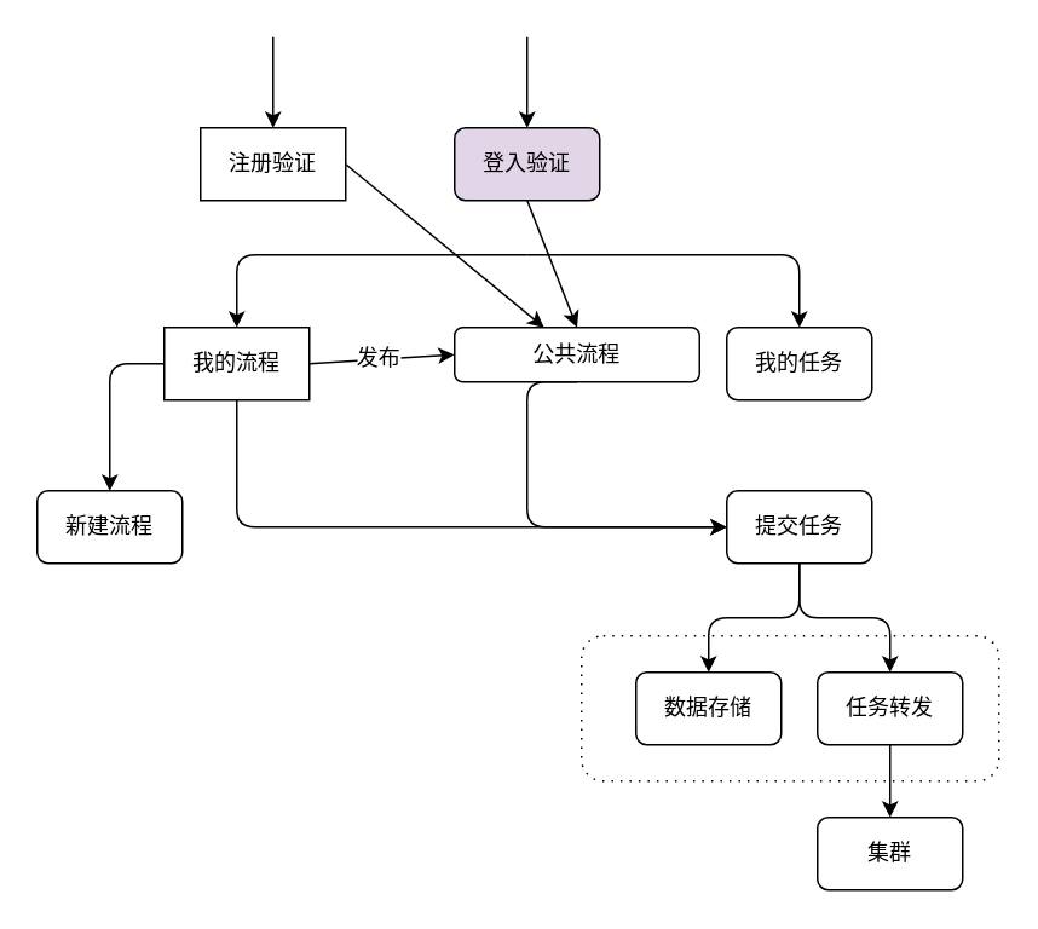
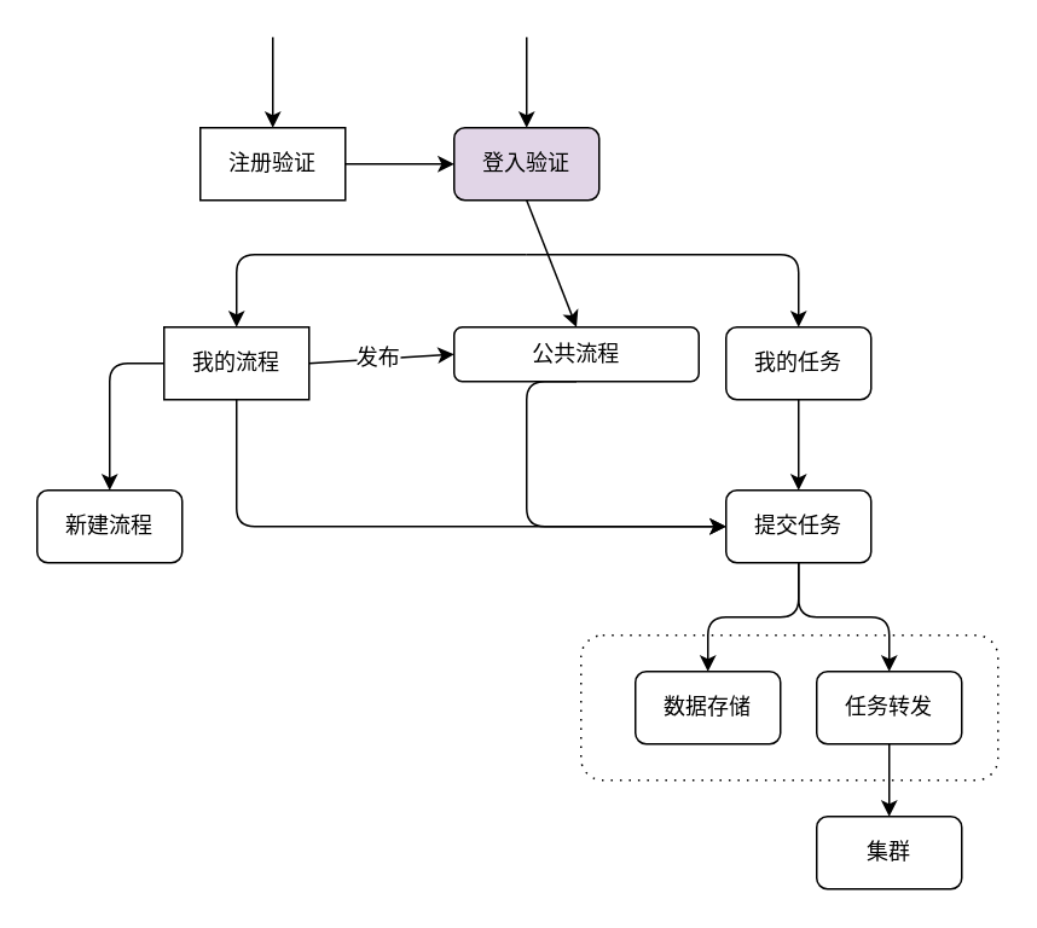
  <mxCell id="0" />
  <mxCell id="1" parent="0" />
  <mxCell id="2" value="" style="shape=ext;rounded=1;html=1;whiteSpace=wrap;dashed=1;dashPattern=1 4;" vertex="1" parent="1"><mxGeometry x="320" y="350" width="230" height="80" as="geometry" /></mxCell>
  <mxCell id="3" value="登入验证" style="rounded=1;whiteSpace=wrap;html=1;fillColor=#e1d5e7;" vertex="1" parent="1"><mxGeometry x="250" y="70" width="80" height="40" as="geometry" /></mxCell>
  <mxCell id="4" value="注册验证" style="whiteSpace=wrap;html=1;rounded=0;" vertex="1" parent="1"><mxGeometry x="110" y="70" width="80" height="40" as="geometry" /></mxCell>
  <mxCell id="5" value="" style="endArrow=classic;html=1;entryX=0.5;entryY=0;entryDx=0;entryDy=0;" edge="1" parent="1" target="3"><mxGeometry width="50" height="50" relative="1" as="geometry"><mxPoint x="290" y="20" as="sourcePoint" /><mxPoint x="90" y="140" as="targetPoint" /></mxGeometry></mxCell>
  <mxCell id="6" value="" style="endArrow=classic;html=1;entryX=0.5;entryY=0;entryDx=0;entryDy=0;" edge="1" parent="1" target="4"><mxGeometry width="50" height="50" relative="1" as="geometry"><mxPoint x="150" y="20" as="sourcePoint" /><mxPoint x="170" y="-30" as="targetPoint" /></mxGeometry></mxCell>
- <mxCell id="7" value="" style="endArrow=classic;html=1;exitX=1;exitY=0.5;exitDx=0;exitDy=0;" edge="1" parent="1" source="4" target="9"><mxGeometry width="50" height="50" relative="1" as="geometry"><mxPoint x="130" y="300" as="sourcePoint" /><mxPoint x="180" y="250" as="targetPoint" /></mxGeometry></mxCell>
+ <mxCell id="7" value="" style="endArrow=classic;html=1;exitX=1;exitY=0.5;exitDx=0;exitDy=0;entryX=0;entryY=0.5;entryDx=0;entryDy=0;" edge="1" parent="1" source="4" target="3"><mxGeometry width="50" height="50" relative="1" as="geometry"><mxPoint x="130" y="300" as="sourcePoint" /><mxPoint x="180" y="250" as="targetPoint" /></mxGeometry></mxCell>
  <mxCell id="8" value="我的流程" style="whiteSpace=wrap;html=1;rounded=0;" vertex="1" parent="1"><mxGeometry x="90" y="180" width="80" height="40" as="geometry" /></mxCell>
  <mxCell id="9" value="公共流程" style="rounded=1;whiteSpace=wrap;html=1;" vertex="1" parent="1"><mxGeometry x="250" y="180" width="135" height="30" as="geometry" /></mxCell>
  <mxCell id="10" value="我的任务" style="rounded=1;whiteSpace=wrap;html=1;" vertex="1" parent="1"><mxGeometry x="400" y="180" width="80" height="40" as="geometry" /></mxCell>
  <mxCell id="11" value="" style="endArrow=classic;html=1;entryX=0.5;entryY=0;entryDx=0;entryDy=0;exitX=0.5;exitY=1;exitDx=0;exitDy=0;" edge="1" parent="1" source="3" target="9"><mxGeometry width="50" height="50" relative="1" as="geometry"><mxPoint x="110" y="280" as="sourcePoint" /><mxPoint x="160" y="230" as="targetPoint" /></mxGeometry></mxCell>
  <mxCell id="12" value="" style="edgeStyle=segmentEdgeStyle;endArrow=classic;html=1;entryX=0.5;entryY=0;entryDx=0;entryDy=0;" edge="1" parent="1" target="8"><mxGeometry width="50" height="50" relative="1" as="geometry"><mxPoint x="290" y="140" as="sourcePoint" /><mxPoint x="160" y="240" as="targetPoint" /></mxGeometry></mxCell>
  <mxCell id="13" value="" style="edgeStyle=segmentEdgeStyle;endArrow=classic;html=1;entryX=0.5;entryY=0;entryDx=0;entryDy=0;" edge="1" parent="1" target="10"><mxGeometry width="50" height="50" relative="1" as="geometry"><mxPoint x="290" y="140" as="sourcePoint" /><mxPoint x="160" y="240" as="targetPoint" /></mxGeometry></mxCell>
  <mxCell id="14" value="" style="endArrow=classic;html=1;entryX=0;entryY=0.5;entryDx=0;entryDy=0;exitX=1;exitY=0.5;exitDx=0;exitDy=0;" edge="1" parent="1" source="8" target="9"><mxGeometry width="50" height="50" relative="1" as="geometry"><mxPoint x="110" y="290" as="sourcePoint" /><mxPoint x="160" y="240" as="targetPoint" /></mxGeometry></mxCell>
  <mxCell id="15" value="发布" style="text;html=1;resizable=0;points=[];align=center;verticalAlign=middle;labelBackgroundColor=#ffffff;" vertex="1" connectable="0" parent="14"><mxGeometry x="-0.05" y="1" relative="1" as="geometry"><mxPoint as="offset" /></mxGeometry></mxCell>
  <mxCell id="16" value="提交任务" style="rounded=1;whiteSpace=wrap;html=1;" vertex="1" parent="1"><mxGeometry x="400" y="270" width="80" height="40" as="geometry" /></mxCell>
+ <mxCell id="17" value="" style="endArrow=classic;html=1;entryX=0.5;entryY=0;entryDx=0;entryDy=0;exitX=0.5;exitY=1;exitDx=0;exitDy=0;" edge="1" parent="1" source="10" target="16"><mxGeometry width="50" height="50" relative="1" as="geometry"><mxPoint x="420" y="270" as="sourcePoint" /><mxPoint x="470" y="220" as="targetPoint" /></mxGeometry></mxCell>
  <mxCell id="18" value="" style="edgeStyle=segmentEdgeStyle;endArrow=classic;html=1;entryX=0;entryY=0.5;entryDx=0;entryDy=0;exitX=0.5;exitY=1;exitDx=0;exitDy=0;" edge="1" parent="1" source="9" target="16"><mxGeometry width="50" height="50" relative="1" as="geometry"><mxPoint x="90" y="380" as="sourcePoint" /><mxPoint x="140" y="330" as="targetPoint" /><Array as="points"><mxPoint x="290" y="290" /></Array></mxGeometry></mxCell>
  <mxCell id="19" value="" style="edgeStyle=segmentEdgeStyle;endArrow=classic;html=1;entryX=0;entryY=0.5;entryDx=0;entryDy=0;exitX=0.5;exitY=1;exitDx=0;exitDy=0;" edge="1" parent="1" source="8" target="16"><mxGeometry width="50" height="50" relative="1" as="geometry"><mxPoint x="90" y="380" as="sourcePoint" /><mxPoint x="140" y="330" as="targetPoint" /><Array as="points"><mxPoint x="130" y="290" /></Array></mxGeometry></mxCell>
  <mxCell id="20" value="数据存储" style="rounded=1;whiteSpace=wrap;html=1;" vertex="1" parent="1"><mxGeometry x="350" y="370" width="80" height="40" as="geometry" /></mxCell>
  <mxCell id="21" value="任务转发" style="rounded=1;whiteSpace=wrap;html=1;" vertex="1" parent="1"><mxGeometry x="450" y="370" width="80" height="40" as="geometry" /></mxCell>
  <mxCell id="22" value="" style="edgeStyle=elbowEdgeStyle;elbow=vertical;endArrow=classic;html=1;entryX=0.5;entryY=0;entryDx=0;entryDy=0;exitX=0.5;exitY=1;exitDx=0;exitDy=0;" edge="1" parent="1" source="16" target="20"><mxGeometry width="50" height="50" relative="1" as="geometry"><mxPoint x="90" y="480" as="sourcePoint" /><mxPoint x="140" y="430" as="targetPoint" /></mxGeometry></mxCell>
  <mxCell id="23" value="" style="edgeStyle=elbowEdgeStyle;elbow=vertical;endArrow=classic;html=1;entryX=0.5;entryY=0;entryDx=0;entryDy=0;" edge="1" parent="1" target="21"><mxGeometry width="50" height="50" relative="1" as="geometry"><mxPoint x="440" y="310" as="sourcePoint" /><mxPoint x="610" y="310" as="targetPoint" /></mxGeometry></mxCell>
  <mxCell id="24" value="集群" style="rounded=1;whiteSpace=wrap;html=1;" vertex="1" parent="1"><mxGeometry x="450" y="450" width="80" height="40" as="geometry" /></mxCell>
  <mxCell id="25" value="" style="endArrow=classic;html=1;entryX=0.5;entryY=0;entryDx=0;entryDy=0;" edge="1" parent="1" source="21" target="24"><mxGeometry width="50" height="50" relative="1" as="geometry"><mxPoint x="90" y="560" as="sourcePoint" /><mxPoint x="140" y="510" as="targetPoint" /></mxGeometry></mxCell>
  <mxCell id="26" value="新建流程" style="rounded=1;whiteSpace=wrap;html=1;" vertex="1" parent="1"><mxGeometry x="20" y="270" width="80" height="40" as="geometry" /></mxCell>
  <mxCell id="27" value="" style="edgeStyle=segmentEdgeStyle;endArrow=classic;html=1;entryX=0.5;entryY=0;entryDx=0;entryDy=0;exitX=0;exitY=0.5;exitDx=0;exitDy=0;" edge="1" parent="1" source="8" target="26"><mxGeometry width="50" height="50" relative="1" as="geometry"><mxPoint x="20" y="560" as="sourcePoint" /><mxPoint x="70" y="510" as="targetPoint" /></mxGeometry></mxCell>
